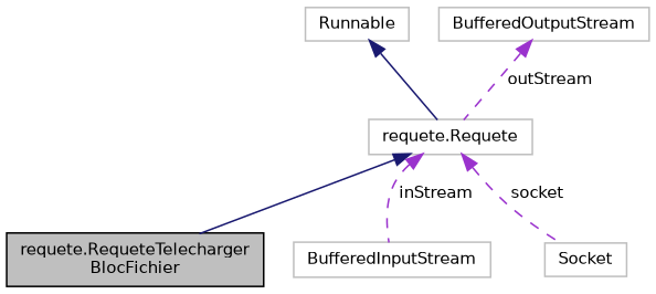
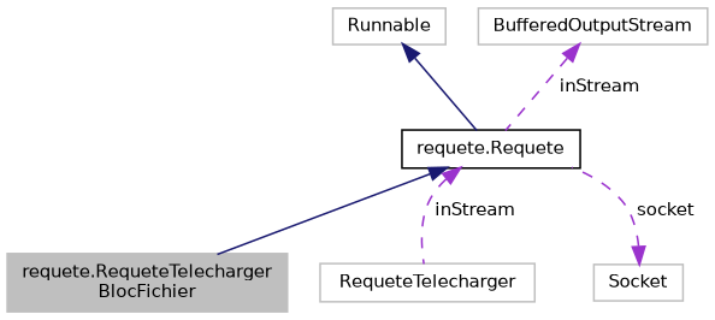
  digraph {
    node [color=grey75 fillcolor=white fontname=Helvetica fontsize=10 shape=record style=filled]
    edge [color=darkorchid3 dir=back fontname=Helvetica fontsize=10 labelfontname=Helvetica labelfontsize=10 style=dashed]
-   n1 [color=black fillcolor=grey75 fontcolor=black height=0.2 label="requete.RequeteTelecharger\lBlocFichier" width=0.4]
-   n2 [height=0.2 label="requete.Requete" width=0.4]
-   n3 [height=0.2 label=BufferedInputStream width=0.4]
+   n1 [fillcolor=grey75 fontcolor=black height=0.2 label="requete.RequeteTelecharger\lBlocFichier" width=0.4]
+   n2 [color=black height=0.2 label="requete.Requete" width=0.4]
+   n3 [height=0.2 label=RequeteTelecharger width=0.4]
    n4 [height=0.2 label=Runnable width=0.4]
    n5 [height=0.2 label=Socket width=0.4]
    n6 [height=0.2 label=BufferedOutputStream width=0.4]
    n2 -> n1 [color=midnightblue style=solid]
    n2 -> n3 [label=" inStream"]
    n4 -> n2 [color=midnightblue style=solid]
-   n2 -> n5 [label=" socket"]
-   n6 -> n2 [label=" outStream"]
+   n5 -> n2 [label=" socket"]
+   n6 -> n2 [label=" inStream"]
  }
